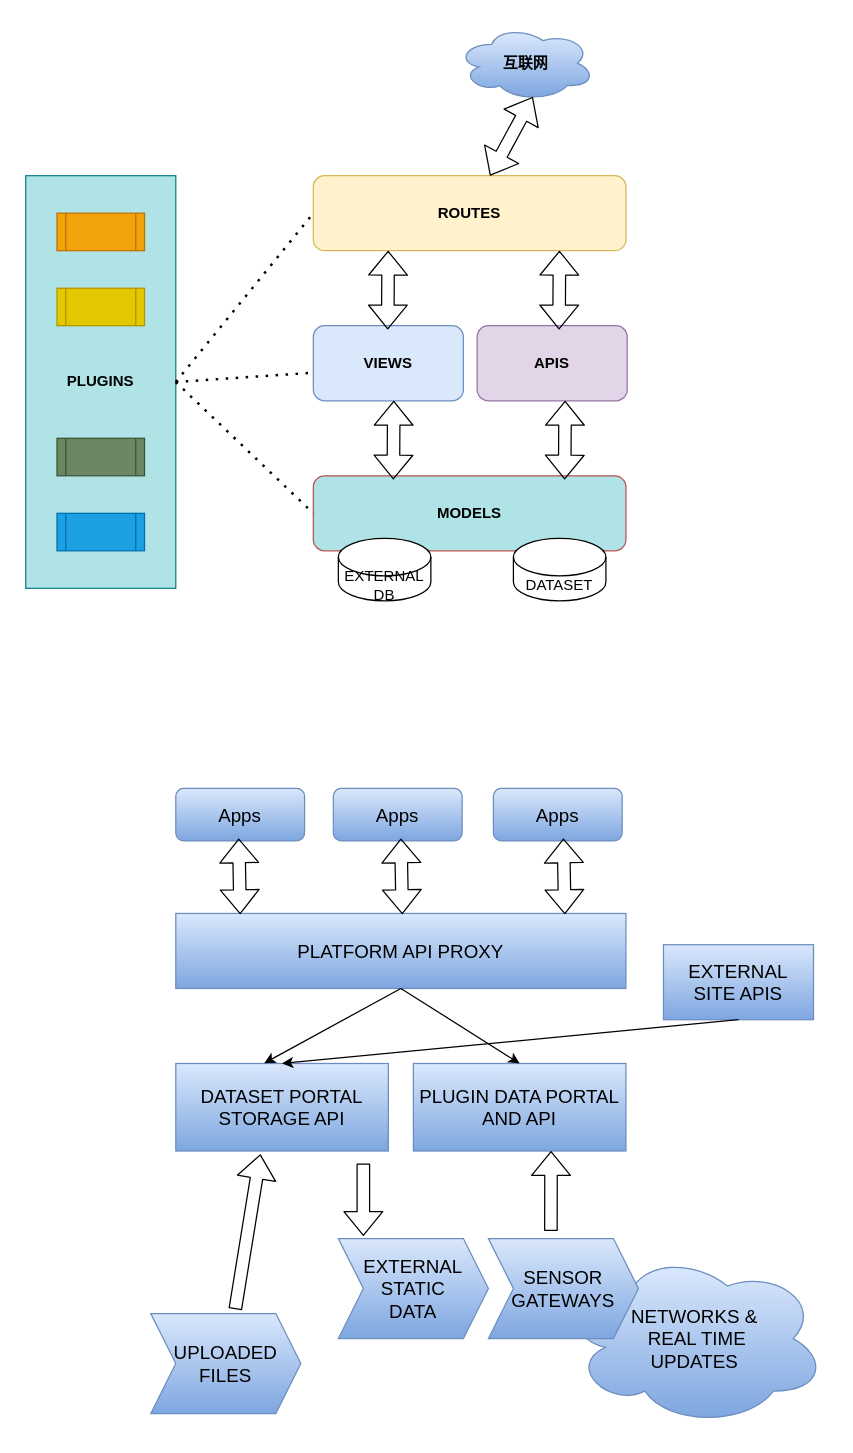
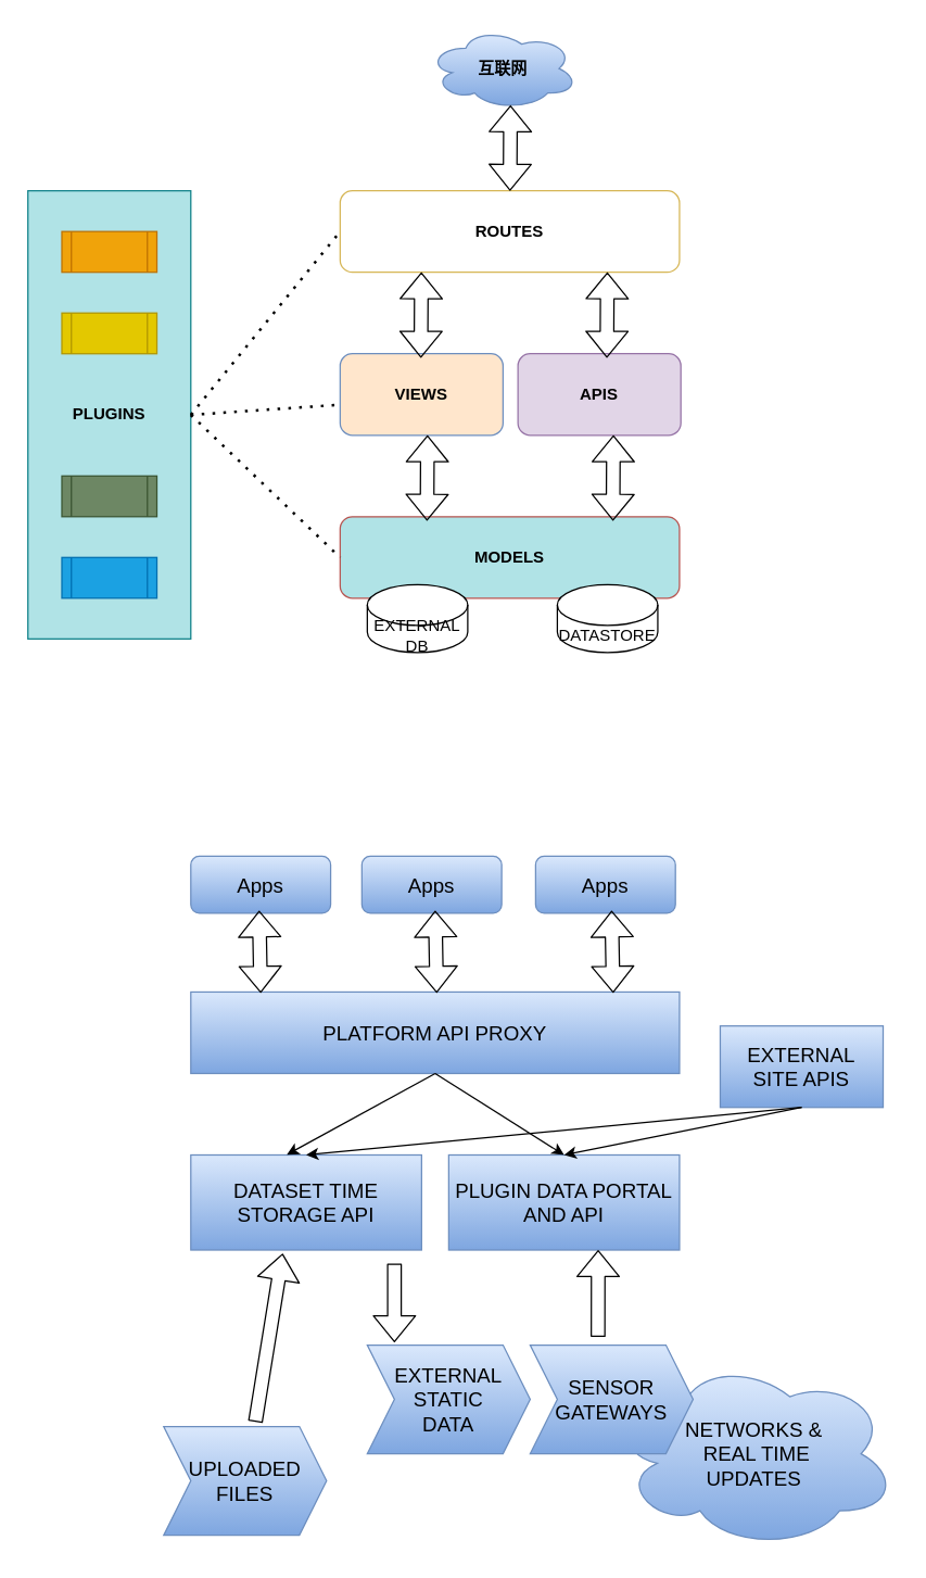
  <mxCell id="0" />
  <mxCell id="1" parent="0" />
  <mxCell id="2" value="NETWORKS &amp;amp;&lt;br&gt;&amp;nbsp;REAL TIME &lt;br&gt;UPDATES" style="ellipse;shape=cloud;whiteSpace=wrap;html=1;fontSize=15;strokeWidth=1;gradientColor=#7ea6e0;fillColor=#dae8fc;strokeColor=#6c8ebf;" vertex="1" parent="1"><mxGeometry x="450" y="1000" width="210" height="140" as="geometry" /></mxCell>
- <mxCell id="3" value="互联网" style="ellipse;shape=cloud;whiteSpace=wrap;html=1;fontStyle=1;gradientColor=#7ea6e0;fillColor=#dae8fc;strokeColor=#6c8ebf;" vertex="1" parent="1"><mxGeometry x="365" y="20" width="110" height="60" as="geometry" /></mxCell>
- <mxCell id="4" value="ROUTES" style="rounded=1;whiteSpace=wrap;html=1;fillColor=#fff2cc;strokeColor=#d6b656;fontStyle=1" vertex="1" parent="1"><mxGeometry x="250" y="140" width="250" height="60" as="geometry" /></mxCell>
+ <mxCell id="3" value="互联网" style="ellipse;shape=cloud;whiteSpace=wrap;html=1;fontStyle=1;gradientColor=#7ea6e0;fillColor=#dae8fc;strokeColor=#6c8ebf;" vertex="1" parent="1"><mxGeometry x="315" y="20" width="110" height="60" as="geometry" /></mxCell>
+ <mxCell id="4" value="ROUTES" style="rounded=1;whiteSpace=wrap;html=1;fillColor=#ffffff;strokeColor=#d6b656;fontStyle=1;" vertex="1" parent="1"><mxGeometry x="250" y="140" width="250" height="60" as="geometry" /></mxCell>
  <mxCell id="5" value="" style="shape=flexArrow;endArrow=classic;startArrow=classic;html=1;entryX=0.55;entryY=0.95;entryDx=0;entryDy=0;entryPerimeter=0;" edge="1" parent="1" source="4" target="3"><mxGeometry width="100" height="100" relative="1" as="geometry"><mxPoint x="380" y="134" as="sourcePoint" /><mxPoint x="380" y="79" as="targetPoint" /></mxGeometry></mxCell>
- <mxCell id="6" value="VIEWS" style="rounded=1;whiteSpace=wrap;html=1;fillColor=#dae8fc;strokeColor=#6c8ebf;fontStyle=1" vertex="1" parent="1"><mxGeometry x="250" y="260" width="120" height="60" as="geometry" /></mxCell>
+ <mxCell id="6" value="VIEWS" style="rounded=1;whiteSpace=wrap;html=1;fillColor=#ffe6cc;strokeColor=#6c8ebf;fontStyle=1;" vertex="1" parent="1"><mxGeometry x="250" y="260" width="120" height="60" as="geometry" /></mxCell>
  <mxCell id="7" value="APIS" style="rounded=1;whiteSpace=wrap;html=1;fillColor=#e1d5e7;strokeColor=#9673a6;fontStyle=1" vertex="1" parent="1"><mxGeometry x="381" y="260" width="120" height="60" as="geometry" /></mxCell>
  <mxCell id="8" value="MODELS" style="rounded=1;whiteSpace=wrap;html=1;fillColor=#b0e3e6;strokeColor=#b85450;fontStyle=1;" vertex="1" parent="1"><mxGeometry x="250" y="380" width="250" height="60" as="geometry" /></mxCell>
  <mxCell id="9" value="EXTERNAL DB" style="shape=cylinder3;whiteSpace=wrap;html=1;boundedLbl=1;backgroundOutline=1;size=15;" vertex="1" parent="1"><mxGeometry x="270" y="430" width="74" height="50" as="geometry" /></mxCell>
- <mxCell id="10" value="DATASET" style="shape=cylinder3;whiteSpace=wrap;html=1;boundedLbl=1;backgroundOutline=1;size=15;" vertex="1" parent="1"><mxGeometry x="410" y="430" width="74" height="50" as="geometry" /></mxCell>
+ <mxCell id="10" value="DATASTORE" style="shape=cylinder3;whiteSpace=wrap;html=1;boundedLbl=1;backgroundOutline=1;size=15;" vertex="1" parent="1"><mxGeometry x="410" y="430" width="74" height="50" as="geometry" /></mxCell>
  <mxCell id="11" value="" style="shape=flexArrow;endArrow=classic;startArrow=classic;html=1;entryX=0.55;entryY=0.95;entryDx=0;entryDy=0;entryPerimeter=0;" edge="1" parent="1"><mxGeometry width="100" height="100" relative="1" as="geometry"><mxPoint x="446.501" y="263" as="sourcePoint" /><mxPoint x="446.84" y="200" as="targetPoint" /></mxGeometry></mxCell>
  <mxCell id="12" value="" style="shape=flexArrow;endArrow=classic;startArrow=classic;html=1;entryX=0.55;entryY=0.95;entryDx=0;entryDy=0;entryPerimeter=0;" edge="1" parent="1"><mxGeometry width="100" height="100" relative="1" as="geometry"><mxPoint x="309.501" y="263" as="sourcePoint" /><mxPoint x="309.84" y="200" as="targetPoint" /></mxGeometry></mxCell>
  <mxCell id="13" value="" style="shape=flexArrow;endArrow=classic;startArrow=classic;html=1;entryX=0.55;entryY=0.95;entryDx=0;entryDy=0;entryPerimeter=0;" edge="1" parent="1"><mxGeometry width="100" height="100" relative="1" as="geometry"><mxPoint x="451.001" y="383" as="sourcePoint" /><mxPoint x="451.34" y="320" as="targetPoint" /></mxGeometry></mxCell>
  <mxCell id="14" value="" style="shape=flexArrow;endArrow=classic;startArrow=classic;html=1;entryX=0.55;entryY=0.95;entryDx=0;entryDy=0;entryPerimeter=0;" edge="1" parent="1"><mxGeometry width="100" height="100" relative="1" as="geometry"><mxPoint x="314.001" y="383" as="sourcePoint" /><mxPoint x="314.34" y="320" as="targetPoint" /></mxGeometry></mxCell>
  <mxCell id="15" value="PLUGINS" style="rounded=0;whiteSpace=wrap;html=1;fontStyle=1;fillColor=#b0e3e6;strokeColor=#0e8088;" vertex="1" parent="1"><mxGeometry x="20" y="140" width="120" height="330" as="geometry" /></mxCell>
  <mxCell id="16" value="" style="shape=process;whiteSpace=wrap;html=1;backgroundOutline=1;fillColor=#f0a30a;strokeColor=#BD7000;fontColor=#000000;" vertex="1" parent="1"><mxGeometry x="45" y="170" width="70" height="30" as="geometry" /></mxCell>
  <mxCell id="17" value="" style="shape=process;whiteSpace=wrap;html=1;backgroundOutline=1;fillColor=#e3c800;strokeColor=#B09500;fontColor=#000000;" vertex="1" parent="1"><mxGeometry x="45" y="230" width="70" height="30" as="geometry" /></mxCell>
  <mxCell id="18" value="" style="shape=process;whiteSpace=wrap;html=1;backgroundOutline=1;fillColor=#6d8764;strokeColor=#3A5431;fontColor=#ffffff;" vertex="1" parent="1"><mxGeometry x="45" y="350" width="70" height="30" as="geometry" /></mxCell>
  <mxCell id="19" value="" style="shape=process;whiteSpace=wrap;html=1;backgroundOutline=1;fillColor=#1ba1e2;strokeColor=#006EAF;fontColor=#ffffff;" vertex="1" parent="1"><mxGeometry x="45" y="410" width="70" height="30" as="geometry" /></mxCell>
  <mxCell id="20" value="" style="endArrow=none;dashed=1;html=1;dashPattern=1 3;strokeWidth=2;entryX=0;entryY=0.5;entryDx=0;entryDy=0;exitX=1;exitY=0.5;exitDx=0;exitDy=0;" edge="1" parent="1" source="15" target="4"><mxGeometry width="50" height="50" relative="1" as="geometry"><mxPoint x="150" y="250" as="sourcePoint" /><mxPoint x="200" y="200" as="targetPoint" /></mxGeometry></mxCell>
  <mxCell id="21" value="" style="endArrow=none;dashed=1;html=1;dashPattern=1 3;strokeWidth=2;entryX=-0.033;entryY=0.63;entryDx=0;entryDy=0;exitX=1;exitY=0.5;exitDx=0;exitDy=0;entryPerimeter=0;" edge="1" parent="1" source="15" target="6"><mxGeometry width="50" height="50" relative="1" as="geometry"><mxPoint x="150" y="315" as="sourcePoint" /><mxPoint x="260" y="180" as="targetPoint" /></mxGeometry></mxCell>
  <mxCell id="22" value="" style="endArrow=none;dashed=1;html=1;dashPattern=1 3;strokeWidth=2;entryX=0;entryY=0.5;entryDx=0;entryDy=0;exitX=1;exitY=0.5;exitDx=0;exitDy=0;" edge="1" parent="1" source="15" target="8"><mxGeometry width="50" height="50" relative="1" as="geometry"><mxPoint x="150" y="315" as="sourcePoint" /><mxPoint x="256.04" y="307.8" as="targetPoint" /></mxGeometry></mxCell>
  <mxCell id="23" value="Apps" style="rounded=1;whiteSpace=wrap;html=1;fontSize=15;strokeWidth=1;gradientColor=#7ea6e0;fillColor=#dae8fc;strokeColor=#6c8ebf;" vertex="1" parent="1"><mxGeometry x="140" y="630" width="103" height="42" as="geometry" /></mxCell>
  <mxCell id="24" value="Apps" style="rounded=1;whiteSpace=wrap;html=1;fontSize=15;strokeWidth=1;gradientColor=#7ea6e0;fillColor=#dae8fc;strokeColor=#6c8ebf;" vertex="1" parent="1"><mxGeometry x="266" y="630" width="103" height="42" as="geometry" /></mxCell>
  <mxCell id="25" value="Apps" style="rounded=1;whiteSpace=wrap;html=1;fontSize=15;strokeWidth=1;gradientColor=#7ea6e0;fillColor=#dae8fc;strokeColor=#6c8ebf;" vertex="1" parent="1"><mxGeometry x="394" y="630" width="103" height="42" as="geometry" /></mxCell>
  <mxCell id="26" value="PLATFORM API PROXY" style="rounded=0;whiteSpace=wrap;html=1;fontSize=15;strokeWidth=1;gradientColor=#7ea6e0;fillColor=#dae8fc;strokeColor=#6c8ebf;" vertex="1" parent="1"><mxGeometry x="140" y="730" width="360" height="60" as="geometry" /></mxCell>
- <mxCell id="27" value="DATASET PORTAL STORAGE API" style="rounded=0;whiteSpace=wrap;html=1;fontSize=15;strokeWidth=1;gradientColor=#7ea6e0;fillColor=#dae8fc;strokeColor=#6c8ebf;" vertex="1" parent="1"><mxGeometry x="140" y="850" width="170" height="70" as="geometry" /></mxCell>
+ <mxCell id="27" value="DATASET TIME STORAGE API" style="rounded=0;whiteSpace=wrap;html=1;fontSize=15;strokeWidth=1;gradientColor=#7ea6e0;fillColor=#dae8fc;strokeColor=#6c8ebf;" vertex="1" parent="1"><mxGeometry x="140" y="850" width="170" height="70" as="geometry" /></mxCell>
  <mxCell id="28" value="PLUGIN DATA PORTAL AND API" style="rounded=0;whiteSpace=wrap;html=1;fontSize=15;strokeWidth=1;gradientColor=#7ea6e0;fillColor=#dae8fc;strokeColor=#6c8ebf;" vertex="1" parent="1"><mxGeometry x="330" y="850" width="170" height="70" as="geometry" /></mxCell>
  <mxCell id="29" value="UPLOADED FILES" style="shape=step;perimeter=stepPerimeter;whiteSpace=wrap;html=1;fixedSize=1;fontSize=15;strokeWidth=1;gradientColor=#7ea6e0;fillColor=#dae8fc;strokeColor=#6c8ebf;" vertex="1" parent="1"><mxGeometry x="120" y="1050" width="120" height="80" as="geometry" /></mxCell>
  <mxCell id="30" value="EXTERNAL STATIC &lt;br&gt;DATA" style="shape=step;perimeter=stepPerimeter;whiteSpace=wrap;html=1;fixedSize=1;fontSize=15;strokeWidth=1;gradientColor=#7ea6e0;fillColor=#dae8fc;strokeColor=#6c8ebf;" vertex="1" parent="1"><mxGeometry x="270" y="990" width="120" height="80" as="geometry" /></mxCell>
  <mxCell id="31" value="SENSOR&lt;br&gt;GATEWAYS" style="shape=step;perimeter=stepPerimeter;whiteSpace=wrap;html=1;fixedSize=1;fontSize=15;strokeWidth=1;gradientColor=#7ea6e0;fillColor=#dae8fc;strokeColor=#6c8ebf;" vertex="1" parent="1"><mxGeometry x="390" y="990" width="120" height="80" as="geometry" /></mxCell>
  <mxCell id="32" value="" style="shape=flexArrow;endArrow=classic;startArrow=classic;html=1;entryX=0.55;entryY=0.95;entryDx=0;entryDy=0;entryPerimeter=0;exitX=0.143;exitY=0.01;exitDx=0;exitDy=0;exitPerimeter=0;" edge="1" parent="1" source="26"><mxGeometry width="100" height="100" relative="1" as="geometry"><mxPoint x="190" y="720" as="sourcePoint" /><mxPoint x="190.34" y="670" as="targetPoint" /></mxGeometry></mxCell>
  <mxCell id="33" value="" style="shape=flexArrow;endArrow=classic;startArrow=classic;html=1;entryX=0.55;entryY=0.95;entryDx=0;entryDy=0;entryPerimeter=0;exitX=0.143;exitY=0.01;exitDx=0;exitDy=0;exitPerimeter=0;" edge="1" parent="1"><mxGeometry width="100" height="100" relative="1" as="geometry"><mxPoint x="321.14" y="730.6" as="sourcePoint" /><mxPoint x="320" y="670" as="targetPoint" /></mxGeometry></mxCell>
  <mxCell id="34" value="" style="shape=flexArrow;endArrow=classic;startArrow=classic;html=1;entryX=0.55;entryY=0.95;entryDx=0;entryDy=0;entryPerimeter=0;exitX=0.143;exitY=0.01;exitDx=0;exitDy=0;exitPerimeter=0;" edge="1" parent="1"><mxGeometry width="100" height="100" relative="1" as="geometry"><mxPoint x="451.14" y="730.6" as="sourcePoint" /><mxPoint x="450" y="670" as="targetPoint" /></mxGeometry></mxCell>
  <mxCell id="35" value="" style="endArrow=classic;html=1;fontSize=15;exitX=0.5;exitY=1;exitDx=0;exitDy=0;entryX=0.416;entryY=-0.003;entryDx=0;entryDy=0;entryPerimeter=0;" edge="1" parent="1" source="26" target="27"><mxGeometry width="50" height="50" relative="1" as="geometry"><mxPoint x="-10" y="770" as="sourcePoint" /><mxPoint x="40" y="720" as="targetPoint" /></mxGeometry></mxCell>
  <mxCell id="36" value="" style="endArrow=classic;html=1;fontSize=15;exitX=0.5;exitY=1;exitDx=0;exitDy=0;entryX=0.5;entryY=0;entryDx=0;entryDy=0;" edge="1" parent="1" source="26" target="28"><mxGeometry width="50" height="50" relative="1" as="geometry"><mxPoint x="330" y="800" as="sourcePoint" /><mxPoint x="220.72" y="859.79" as="targetPoint" /></mxGeometry></mxCell>
  <mxCell id="37" value="EXTERNAL&lt;br&gt;SITE APIS" style="rounded=0;whiteSpace=wrap;html=1;fontSize=15;strokeWidth=1;gradientColor=#7ea6e0;fillColor=#dae8fc;strokeColor=#6c8ebf;" vertex="1" parent="1"><mxGeometry x="530" y="755" width="120" height="60" as="geometry" /></mxCell>
  <mxCell id="38" value="" style="endArrow=classic;html=1;fontSize=15;exitX=0.5;exitY=1;exitDx=0;exitDy=0;entryX=0.5;entryY=0;entryDx=0;entryDy=0;" edge="1" parent="1" source="37" target="27"><mxGeometry width="50" height="50" relative="1" as="geometry"><mxPoint x="330" y="800" as="sourcePoint" /><mxPoint x="220.72" y="859.79" as="targetPoint" /></mxGeometry></mxCell>
+ <mxCell id="39" value="" style="endArrow=classic;html=1;fontSize=15;exitX=0.5;exitY=1;exitDx=0;exitDy=0;entryX=0.5;entryY=0;entryDx=0;entryDy=0;" edge="1" parent="1" source="37" target="28"><mxGeometry width="50" height="50" relative="1" as="geometry"><mxPoint x="600" y="800" as="sourcePoint" /><mxPoint x="235" y="860" as="targetPoint" /></mxGeometry></mxCell>
  <mxCell id="40" value="" style="shape=flexArrow;endArrow=classic;html=1;fontSize=15;entryX=0.398;entryY=1.037;entryDx=0;entryDy=0;exitX=0.563;exitY=-0.043;exitDx=0;exitDy=0;exitPerimeter=0;entryPerimeter=0;" edge="1" parent="1" source="29" target="27"><mxGeometry width="50" height="50" relative="1" as="geometry"><mxPoint x="170" y="990" as="sourcePoint" /><mxPoint x="220" y="940" as="targetPoint" /></mxGeometry></mxCell>
  <mxCell id="41" value="" style="shape=flexArrow;endArrow=classic;html=1;fontSize=15;" edge="1" parent="1"><mxGeometry width="50" height="50" relative="1" as="geometry"><mxPoint x="290" y="930" as="sourcePoint" /><mxPoint x="290" y="988" as="targetPoint" /></mxGeometry></mxCell>
  <mxCell id="42" value="" style="shape=flexArrow;endArrow=classic;html=1;fontSize=15;entryX=0.398;entryY=1.037;entryDx=0;entryDy=0;exitX=0.563;exitY=-0.043;exitDx=0;exitDy=0;exitPerimeter=0;entryPerimeter=0;" edge="1" parent="1"><mxGeometry width="50" height="50" relative="1" as="geometry"><mxPoint x="440" y="983.97" as="sourcePoint" /><mxPoint x="440.1" y="920" as="targetPoint" /></mxGeometry></mxCell>
